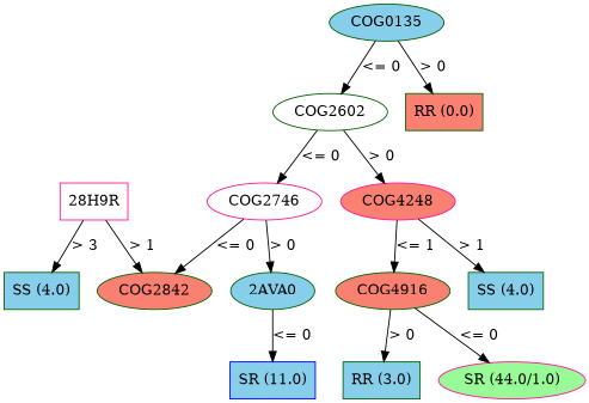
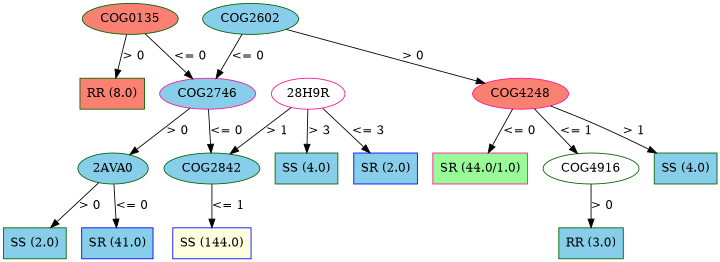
  digraph {
    node [color=darkgreen fillcolor=skyblue style=filled shape=box]
-   n1 [label=COG0135 shape=""]
-   n2 [fillcolor=white label=COG2602 shape=""]
-   n3 [fillcolor=salmon label="RR (0.0)"]
-   n4 [color=deeppink fillcolor=white label=COG2746 shape=""]
+   n1 [fillcolor=salmon label=COG0135 shape=""]
+   n2 [label=COG2602 shape=""]
+   n3 [fillcolor=salmon label="RR (8.0)"]
+   n4 [color=deeppink label=COG2746 shape=""]
    n5 [color=deeppink fillcolor=salmon label=COG4248 shape=""]
-   n6 [fillcolor=salmon label=COG2842 shape=""]
+   n6 [label=COG2842 shape=""]
    n7 [label="2AVA0" shape=""]
-   n8 [fillcolor=salmon label=COG4916 shape=""]
+   n8 [fillcolor=white label=COG4916 shape=""]
    n9 [label="SS (4.0)"]
-   n11 [color=blue label="SR (11.0)"]
-   n13 [color=deeppink fillcolor=white label="28H9R"]
+   n10 [color=blue fillcolor=lightyellow label="SS (144.0)"]
+   n11 [color=blue label="SR (41.0)"]
+   n12 [label="SS (2.0)"]
+   n13 [color=deeppink fillcolor=white label="28H9R" shape=""]
+   n14 [color=blue label="SR (2.0)"]
    n15 [label="SS (4.0)"]
-   n16 [color=deeppink fillcolor=palegreen label="SR (44.0/1.0)" shape=ellipse]
+   n16 [color=deeppink fillcolor=palegreen label="SR (44.0/1.0)"]
    n17 [label="RR (3.0)"]
-   n1 -> n2 [label="<= 0"]
+   n1 -> n4 [label="<= 0"]
    n1 -> n3 [label="> 0"]
    n2 -> n4 [label="<= 0"]
    n2 -> n5 [label="> 0"]
    n4 -> n6 [label="<= 0"]
    n4 -> n7 [label="> 0"]
    n5 -> n8 [label="<= 1"]
    n5 -> n9 [label="> 1"]
+   n6 -> n10 [label="<= 1"]
    n7 -> n11 [label="<= 0"]
-   n8 -> n16 [label="<= 0"]
+   n7 -> n12 [label="> 0"]
+   n5 -> n16 [label="<= 0"]
    n8 -> n17 [label="> 0"]
    n13 -> n6 [label="> 1"]
+   n13 -> n14 [label="<= 3"]
    n13 -> n15 [label="> 3"]
  }
